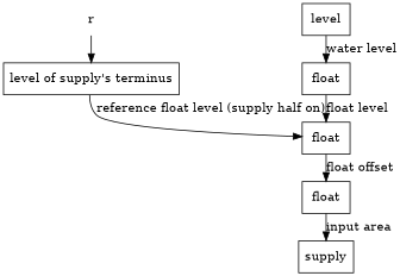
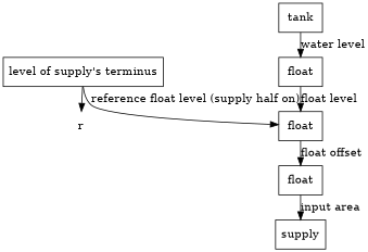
  digraph {
    nodesep=0.01
    ranksep=0.01
    node [shape=box margin=0.1]
    r [shape=none texlbl="desired water level" margin=""]
    n2 [label="level of supply's terminus"]
    n3 [label=float]
    n4 [label=float]
    n5 [label=supply]
-   n6 [label=level]
+   n6 [label=tank]
    n7 [label=float]
-   r -> n2
+   n2 -> r
    n2 -> n3 [label="reference float level (supply half on)"]
    n3 -> n4 [label="float offset"]
    n4 -> n5 [label="input area"]
    n6 -> n7 [label="water level"]
    n7 -> n3 [label="float level" weight=5]
  }
